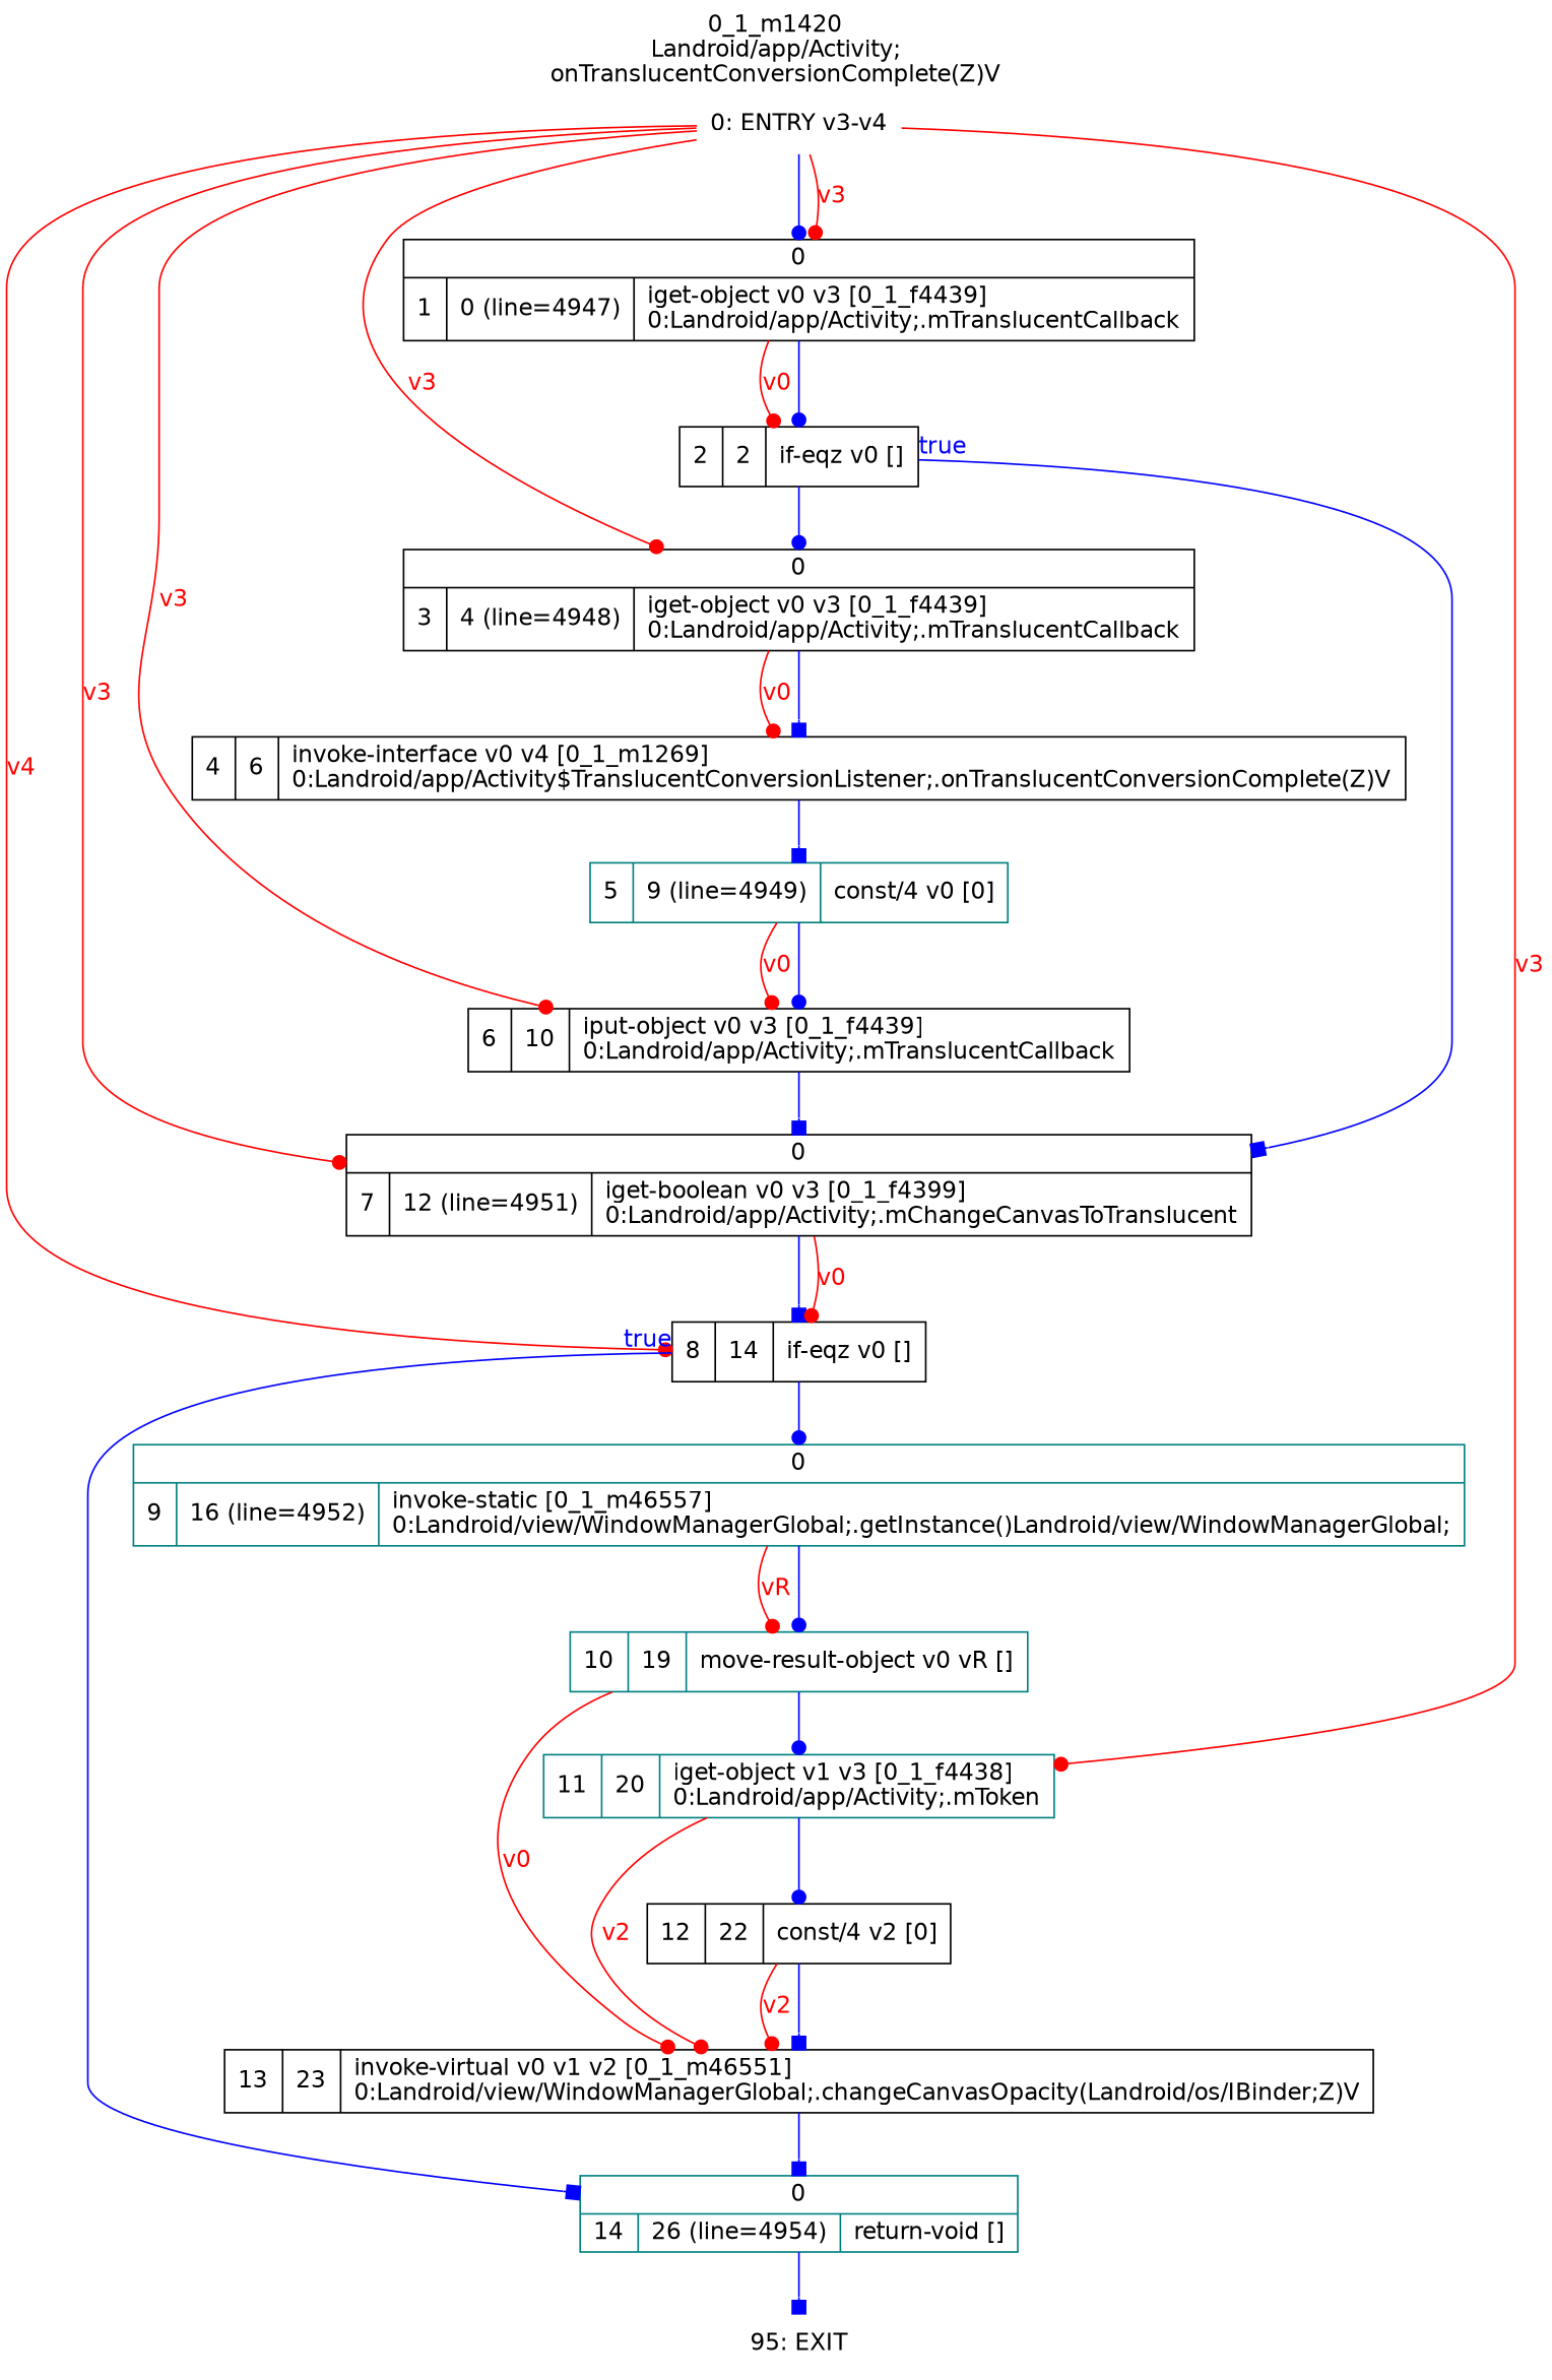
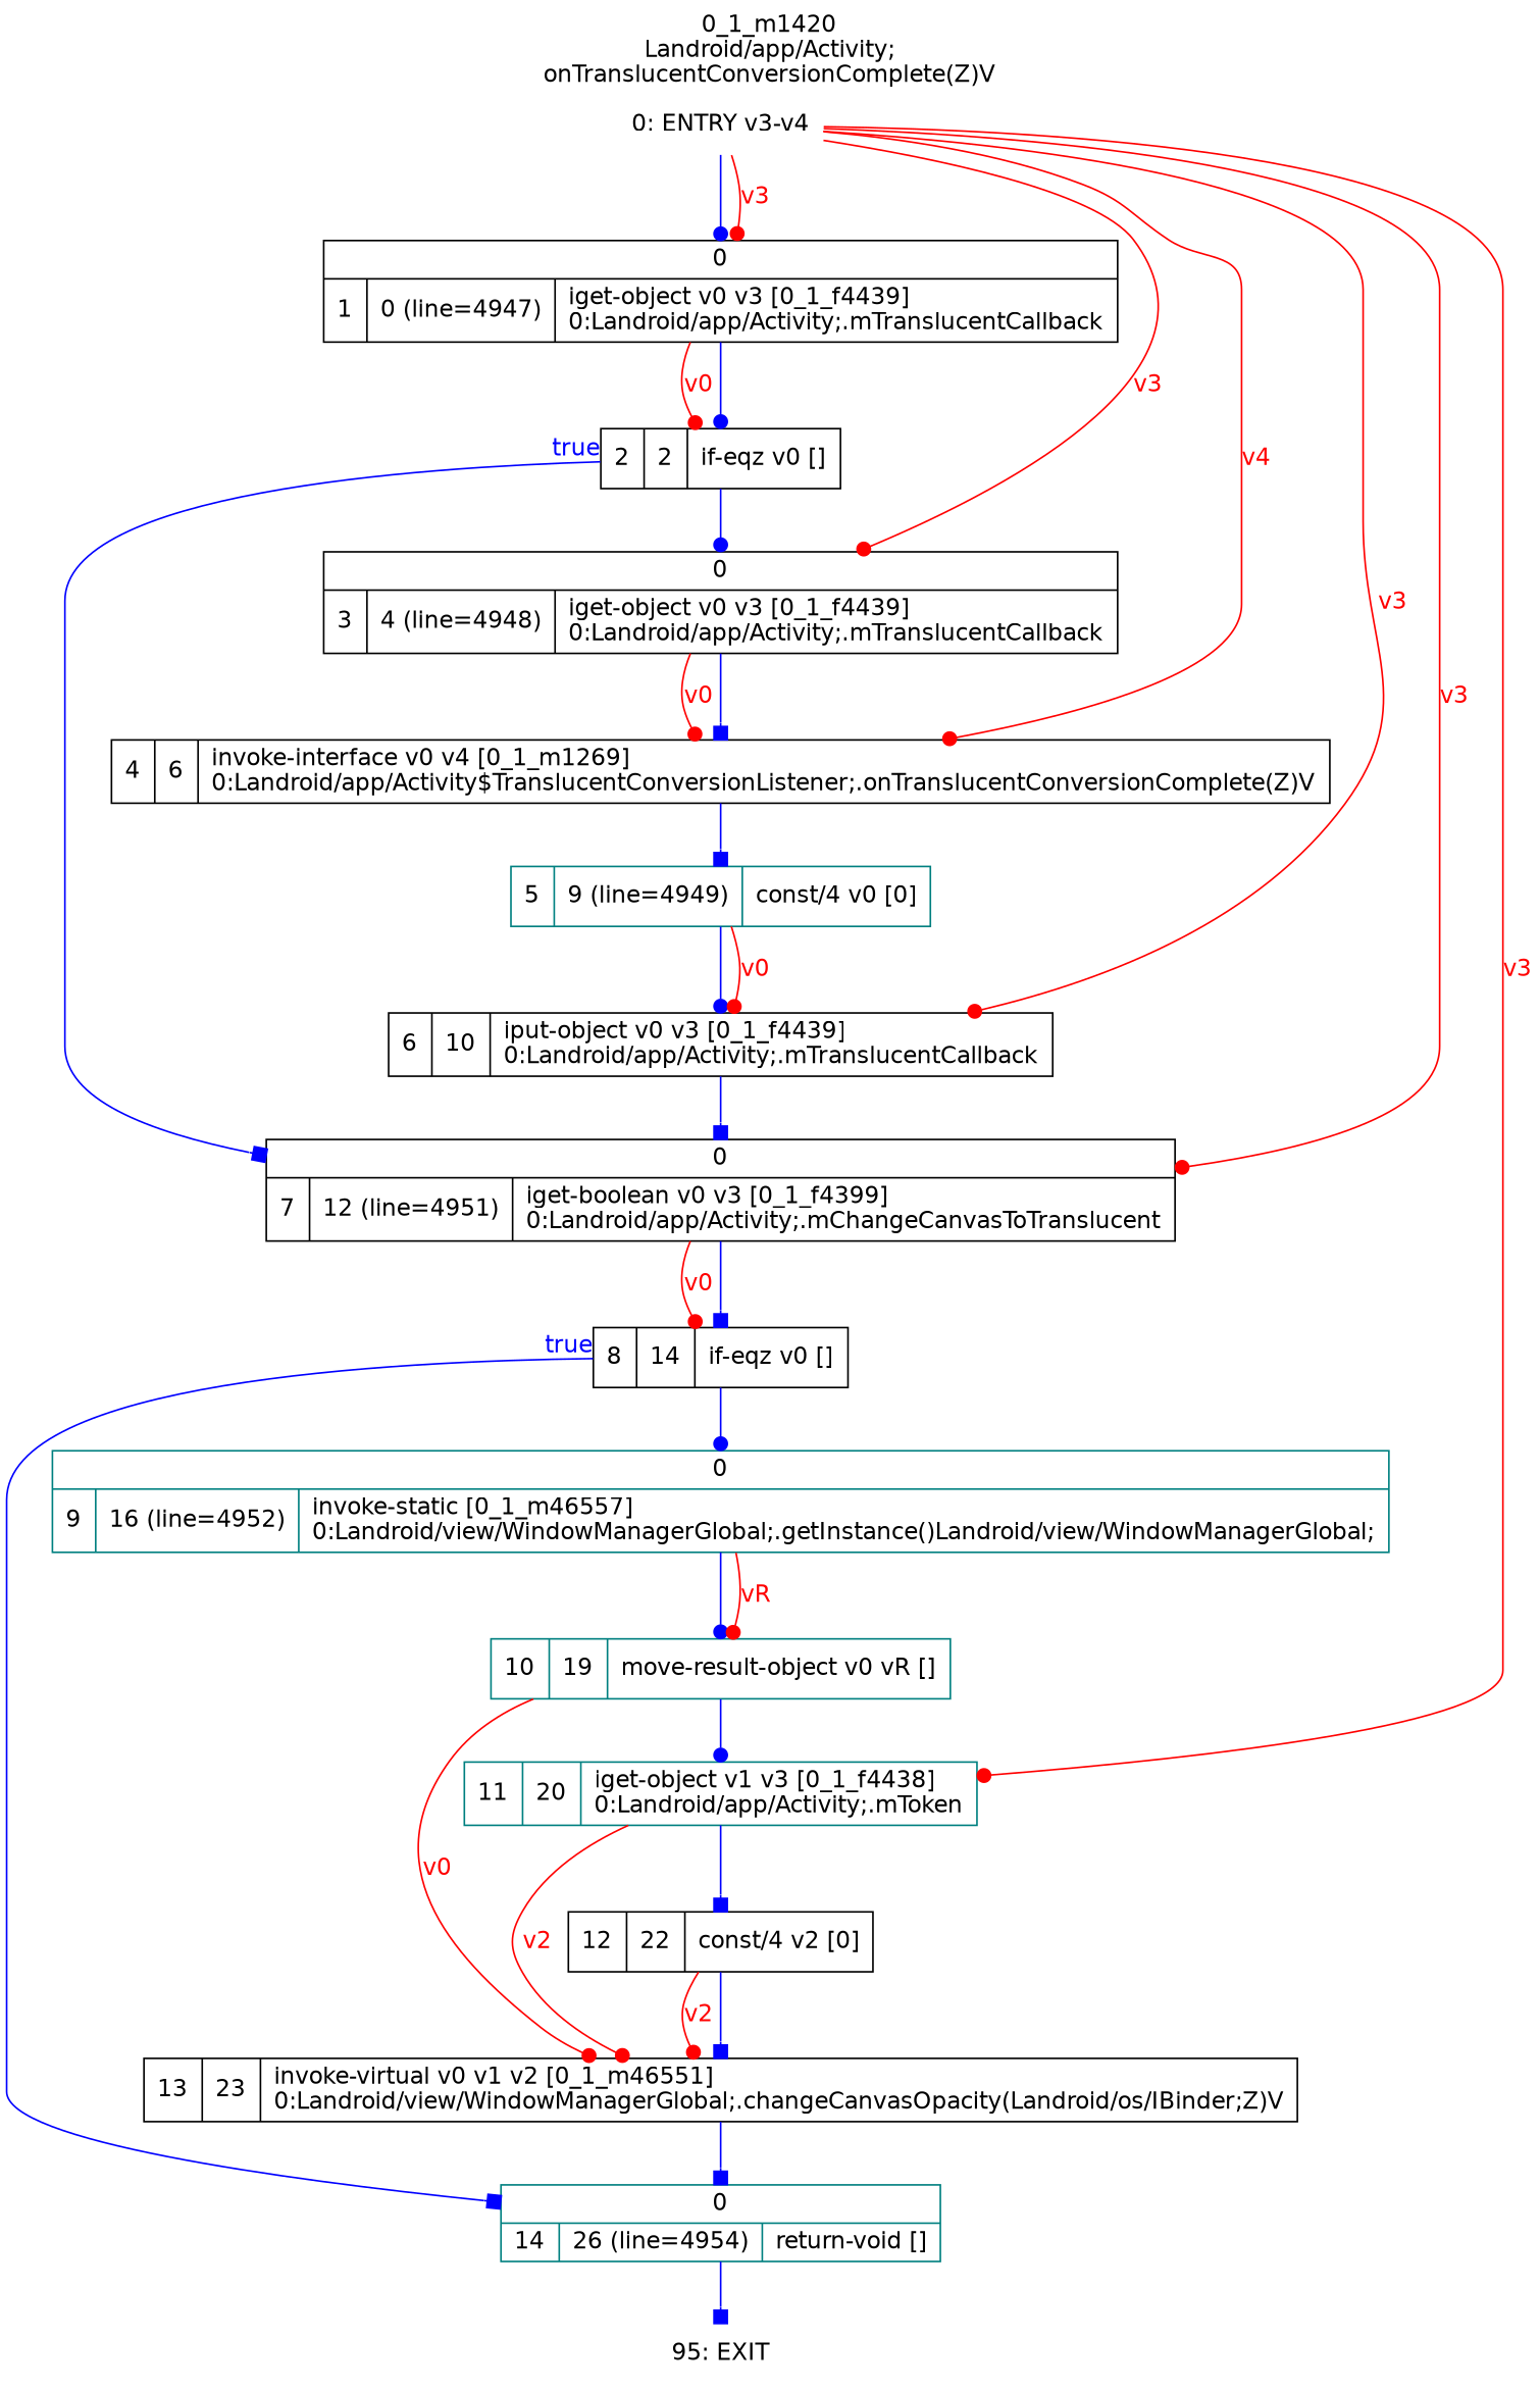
  digraph {
    fontname="DejaVu Sans"
    label="0_1_m1420\nLandroid/app/Activity;\nonTranslucentConversionComplete(Z)V"
    labelloc=t
    rankdir=UD
    node [color=black fontname="DejaVu Sans" shape=record]
    edge [arrowhead=dot color=blue fontcolor=blue fontname="DejaVu Sans" weight=100]
    n1 [label="0: ENTRY v3-v4" shape=plaintext]
    n2 [label="{0|{1|0 (line=4947)|iget-object v0 v3 [0_1_f4439]\l0:Landroid/app/Activity;.mTranslucentCallback\l}}"]
    n3 [label="{0|{3|4 (line=4948)|iget-object v0 v3 [0_1_f4439]\l0:Landroid/app/Activity;.mTranslucentCallback\l}}"]
    n4 [label="4|6|invoke-interface v0 v4 [0_1_m1269]\l0:Landroid/app/Activity$TranslucentConversionListener;.onTranslucentConversionComplete(Z)V\l"]
    n5 [label="6|10|iput-object v0 v3 [0_1_f4439]\l0:Landroid/app/Activity;.mTranslucentCallback\l"]
    n6 [label="{0|{7|12 (line=4951)|iget-boolean v0 v3 [0_1_f4399]\l0:Landroid/app/Activity;.mChangeCanvasToTranslucent\l}}"]
    n7 [color=teal label="11|20|iget-object v1 v3 [0_1_f4438]\l0:Landroid/app/Activity;.mToken\l"]
    n8 [label="2|2|if-eqz v0 []\l"]
    n9 [color=teal label="5|9 (line=4949)|const/4 v0 [0]\l"]
    n10 [label="8|14|if-eqz v0 []\l"]
    n11 [label="13|23|invoke-virtual v0 v1 v2 [0_1_m46551]\l0:Landroid/view/WindowManagerGlobal;.changeCanvasOpacity(Landroid/os/IBinder;Z)V\l"]
    n12 [label="12|22|const/4 v2 [0]\l"]
    n13 [color=teal label="{0|{9|16 (line=4952)|invoke-static [0_1_m46557]\l0:Landroid/view/WindowManagerGlobal;.getInstance()Landroid/view/WindowManagerGlobal;\l}}"]
    n14 [color=teal label="{0|{14|26 (line=4954)|return-void []\l}}"]
    n15 [color=teal label="10|19|move-result-object v0 vR []\l"]
    n16 [color=teal label="95: EXIT" shape=plaintext]
    n1 -> n2
    n1 -> n2 [color=red fontcolor=red label=v3 weight=""]
    n1 -> n3 [color=red fontcolor=red label=v3 weight=""]
-   n1 -> n10 [color=red fontcolor=red label=v4 weight=""]
+   n1 -> n4 [color=red fontcolor=red label=v4 weight=""]
    n1 -> n5 [color=red fontcolor=red label=v3 weight=""]
    n1 -> n6 [color=red fontcolor=red label=v3 weight=""]
    n1 -> n7 [color=red fontcolor=red label=v3 weight=""]
    n2 -> n8
    n2 -> n8 [color=red fontcolor=red label=v0 weight=""]
    n3 -> n4 [arrowhead=box]
    n3 -> n4 [color=red fontcolor=red label=v0 weight=""]
    n4 -> n9 [arrowhead=box]
    n5 -> n6 [arrowhead=box]
    n6 -> n10 [arrowhead=box]
    n6 -> n10 [color=red fontcolor=red label=v0 weight=""]
    n7 -> n11 [color=red fontcolor=red label=v2 weight=""]
-   n7 -> n12
+   n7 -> n12 [arrowhead=box]
    n8 -> n3
    n8 -> n6 [arrowhead=box taillabel=true weight=10]
    n9 -> n5
    n9 -> n5 [color=red fontcolor=red label=v0 weight=""]
    n10 -> n13
    n10 -> n14 [arrowhead=box taillabel=true weight=10]
    n11 -> n14 [arrowhead=box]
    n12 -> n11 [arrowhead=box]
    n12 -> n11 [color=red fontcolor=red label=v2 weight=""]
    n13 -> n15
    n13 -> n15 [color=red fontcolor=red label=vR weight=""]
    n14 -> n16 [arrowhead=box]
    n15 -> n7
    n15 -> n11 [color=red fontcolor=red label=v0 weight=""]
  }
